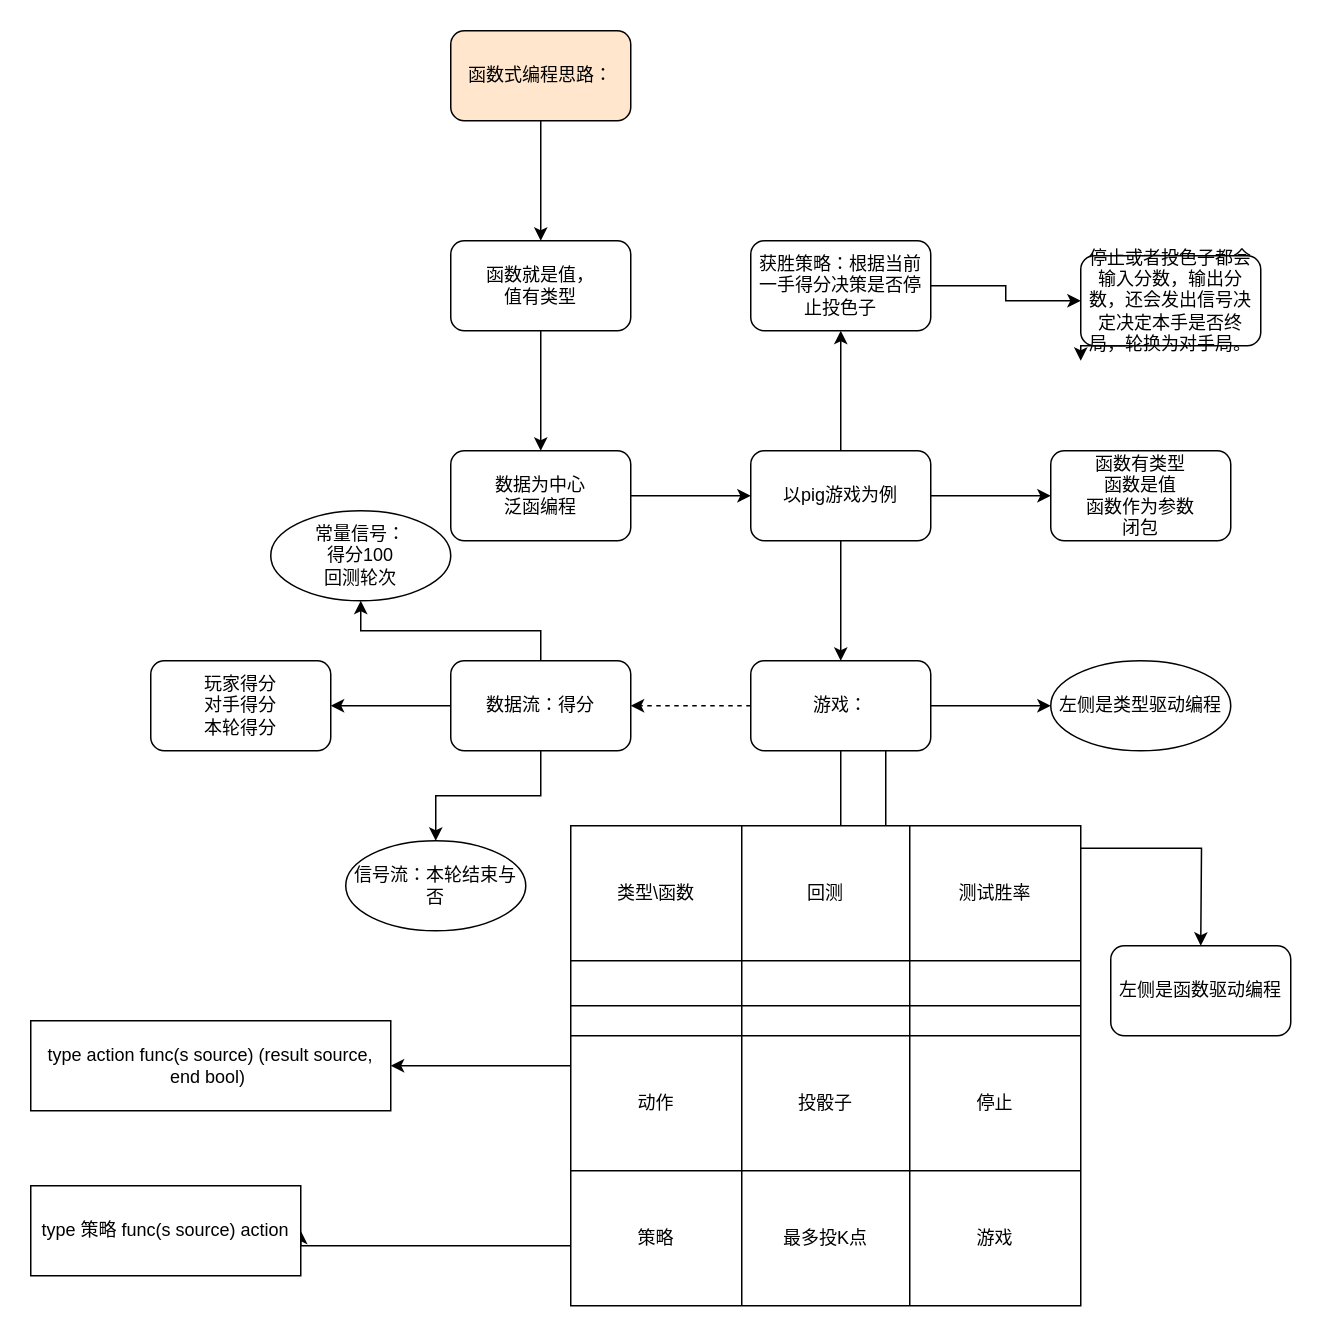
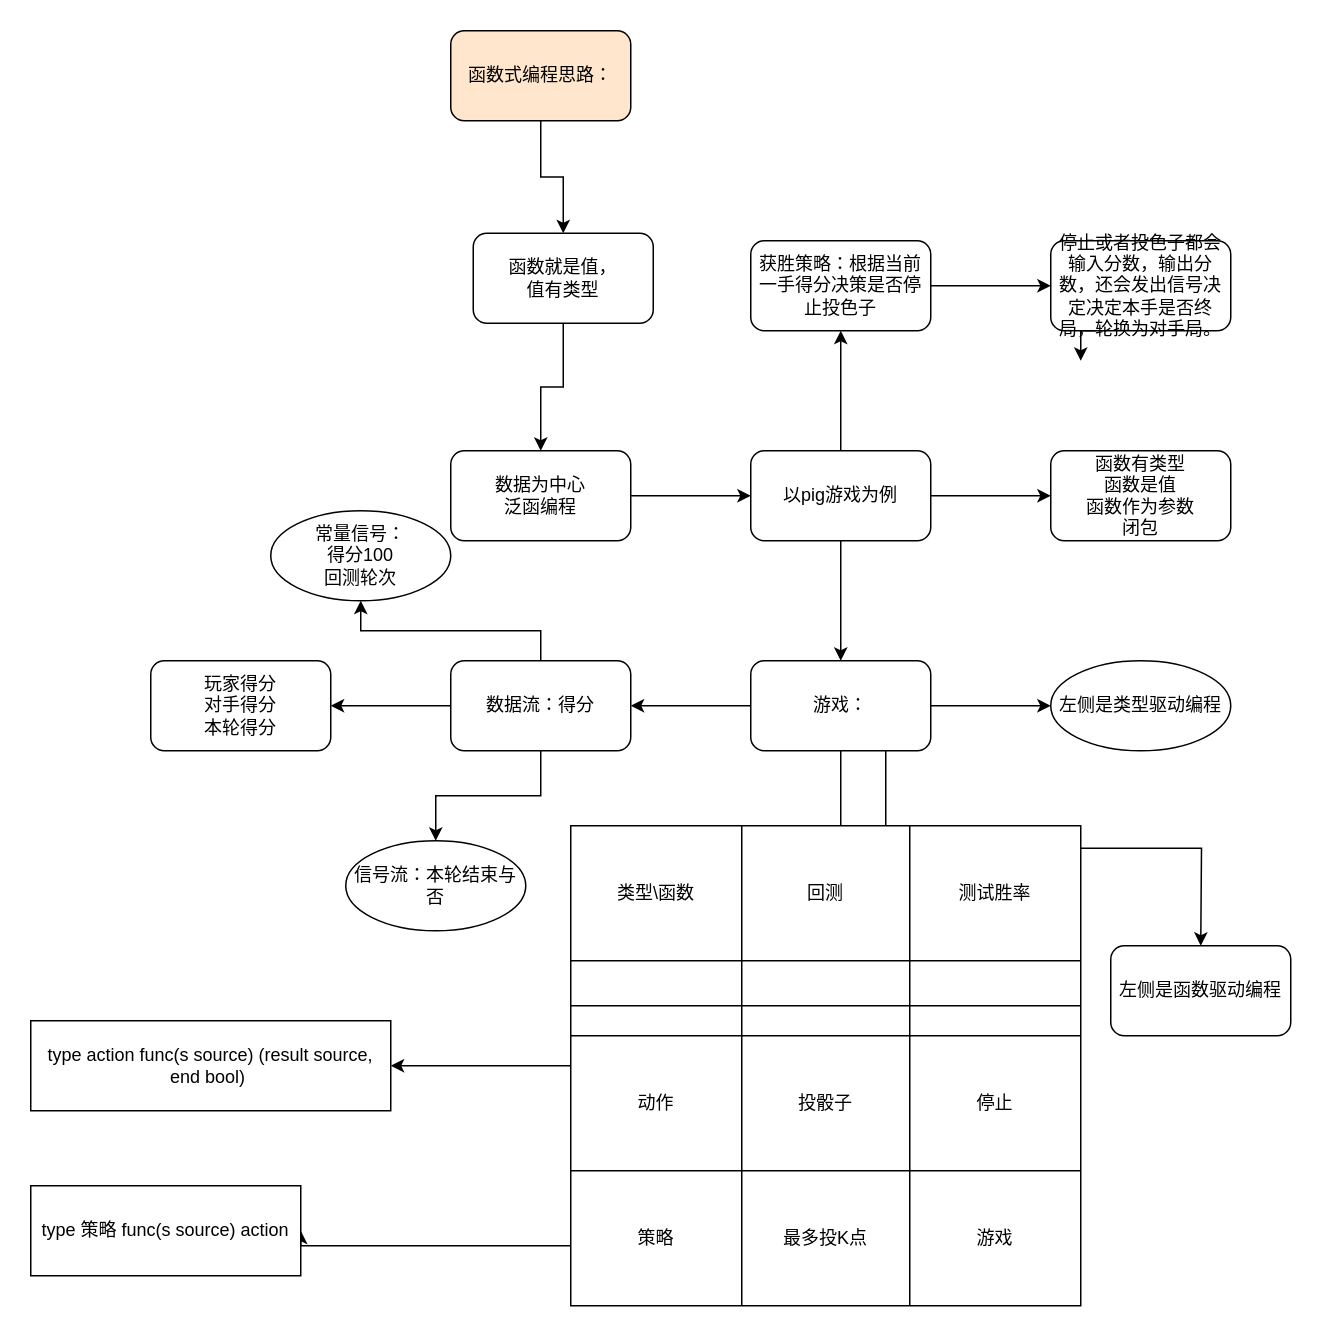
  <mxCell id="0" />
  <mxCell id="1" parent="0" />
  <mxCell id="2" value="" style="edgeStyle=orthogonalEdgeStyle;rounded=0;orthogonalLoop=1;jettySize=auto;html=1;" edge="1" parent="1" source="3" target="5"><mxGeometry relative="1" as="geometry" /></mxCell>
  <mxCell id="3" value="函数式编程思路：" style="rounded=1;whiteSpace=wrap;html=1;fillColor=#ffe6cc;" vertex="1" parent="1"><mxGeometry x="300" y="20" width="120" height="60" as="geometry" /></mxCell>
  <mxCell id="4" value="" style="edgeStyle=orthogonalEdgeStyle;rounded=0;orthogonalLoop=1;jettySize=auto;html=1;" edge="1" parent="1" source="5" target="7"><mxGeometry relative="1" as="geometry" /></mxCell>
- <mxCell id="5" value="函数就是值，&lt;br&gt;值有类型" style="whiteSpace=wrap;html=1;rounded=1;" vertex="1" parent="1"><mxGeometry x="300" y="160" width="120" height="60" as="geometry" /></mxCell>
+ <mxCell id="5" value="函数就是值，&lt;br&gt;值有类型" style="whiteSpace=wrap;html=1;rounded=1;" vertex="1" parent="1"><mxGeometry x="315" y="155" width="120" height="60" as="geometry" /></mxCell>
  <mxCell id="6" value="" style="edgeStyle=orthogonalEdgeStyle;rounded=0;orthogonalLoop=1;jettySize=auto;html=1;" edge="1" parent="1" source="7" target="11"><mxGeometry relative="1" as="geometry" /></mxCell>
  <mxCell id="7" value="数据为中心&lt;br&gt;泛函编程" style="whiteSpace=wrap;html=1;rounded=1;" vertex="1" parent="1"><mxGeometry x="300" y="300" width="120" height="60" as="geometry" /></mxCell>
  <mxCell id="8" value="" style="edgeStyle=orthogonalEdgeStyle;rounded=0;orthogonalLoop=1;jettySize=auto;html=1;" edge="1" parent="1" source="11" target="16"><mxGeometry relative="1" as="geometry" /></mxCell>
  <mxCell id="9" value="" style="edgeStyle=orthogonalEdgeStyle;rounded=0;orthogonalLoop=1;jettySize=auto;html=1;" edge="1" parent="1" source="11" target="17"><mxGeometry relative="1" as="geometry" /></mxCell>
  <mxCell id="10" value="" style="edgeStyle=orthogonalEdgeStyle;rounded=0;orthogonalLoop=1;jettySize=auto;html=1;" edge="1" parent="1" source="11" target="19"><mxGeometry relative="1" as="geometry" /></mxCell>
  <mxCell id="11" value="以pig游戏为例" style="whiteSpace=wrap;html=1;rounded=1;" vertex="1" parent="1"><mxGeometry x="500" y="300" width="120" height="60" as="geometry" /></mxCell>
  <mxCell id="12" value="" style="edgeStyle=orthogonalEdgeStyle;rounded=0;orthogonalLoop=1;jettySize=auto;html=1;" edge="1" parent="1" source="16" target="23"><mxGeometry relative="1" as="geometry" /></mxCell>
- <mxCell id="13" value="" style="edgeStyle=orthogonalEdgeStyle;rounded=0;orthogonalLoop=1;jettySize=auto;html=1;dashed=1;" edge="1" parent="1" source="16" target="51"><mxGeometry relative="1" as="geometry" /></mxCell>
+ <mxCell id="13" value="" style="edgeStyle=orthogonalEdgeStyle;rounded=0;orthogonalLoop=1;jettySize=auto;html=1;" edge="1" parent="1" source="16" target="51"><mxGeometry relative="1" as="geometry" /></mxCell>
  <mxCell id="14" value="" style="edgeStyle=orthogonalEdgeStyle;rounded=0;orthogonalLoop=1;jettySize=auto;html=1;" edge="1" parent="1" source="16" target="55"><mxGeometry relative="1" as="geometry" /></mxCell>
  <mxCell id="15" style="edgeStyle=orthogonalEdgeStyle;rounded=0;orthogonalLoop=1;jettySize=auto;html=1;exitX=0.75;exitY=1;exitDx=0;exitDy=0;" edge="1" parent="1" source="16"><mxGeometry relative="1" as="geometry"><mxPoint x="800" y="630" as="targetPoint" /></mxGeometry></mxCell>
  <mxCell id="16" value="游戏：" style="whiteSpace=wrap;html=1;rounded=1;" vertex="1" parent="1"><mxGeometry x="500" y="440" width="120" height="60" as="geometry" /></mxCell>
  <mxCell id="17" value="函数有类型&lt;br&gt;函数是值&lt;br&gt;函数作为参数&lt;br&gt;闭包" style="whiteSpace=wrap;html=1;rounded=1;" vertex="1" parent="1"><mxGeometry x="700" y="300" width="120" height="60" as="geometry" /></mxCell>
  <mxCell id="18" value="" style="edgeStyle=orthogonalEdgeStyle;rounded=0;orthogonalLoop=1;jettySize=auto;html=1;" edge="1" parent="1" source="19" target="21"><mxGeometry relative="1" as="geometry" /></mxCell>
  <mxCell id="19" value="获胜策略：根据当前一手得分决策是否停止投色子" style="whiteSpace=wrap;html=1;rounded=1;" vertex="1" parent="1"><mxGeometry x="500" y="160" width="120" height="60" as="geometry" /></mxCell>
  <mxCell id="20" style="edgeStyle=orthogonalEdgeStyle;rounded=0;orthogonalLoop=1;jettySize=auto;html=1;exitX=0.25;exitY=1;exitDx=0;exitDy=0;" edge="1" parent="1" source="21"><mxGeometry relative="1" as="geometry"><mxPoint x="720" y="240" as="targetPoint" /></mxGeometry></mxCell>
- <mxCell id="21" value="停止或者投色子都会输入分数，输出分数，还会发出信号决定决定本手是否终局，轮换为对手局。" style="whiteSpace=wrap;html=1;rounded=1;" vertex="1" parent="1"><mxGeometry x="720" y="170" width="120" height="60" as="geometry" /></mxCell>
+ <mxCell id="21" value="停止或者投色子都会输入分数，输出分数，还会发出信号决定决定本手是否终局，轮换为对手局。" style="whiteSpace=wrap;html=1;rounded=1;" vertex="1" parent="1"><mxGeometry x="700" y="160" width="120" height="60" as="geometry" /></mxCell>
  <mxCell id="22" value="" style="edgeStyle=orthogonalEdgeStyle;rounded=0;orthogonalLoop=1;jettySize=auto;html=1;" edge="1" parent="1" source="23" target="24"><mxGeometry relative="1" as="geometry" /></mxCell>
  <mxCell id="23" value="终局条件为分数 &amp;gt; 100,&lt;br&gt;-&amp;gt;&amp;nbsp;" style="whiteSpace=wrap;html=1;rounded=1;" vertex="1" parent="1"><mxGeometry x="500" y="580" width="120" height="60" as="geometry" /></mxCell>
  <mxCell id="24" value="" style="shape=waypoint;sketch=0;size=6;pointerEvents=1;points=[];fillColor=default;resizable=0;rotatable=0;perimeter=centerPerimeter;snapToPoint=1;rounded=1;" vertex="1" parent="1"><mxGeometry x="540" y="730" width="40" height="40" as="geometry" /></mxCell>
  <mxCell id="25" value="" style="edgeStyle=orthogonalEdgeStyle;rounded=0;orthogonalLoop=1;jettySize=auto;html=1;" edge="1" parent="1" source="27" target="57"><mxGeometry relative="1" as="geometry" /></mxCell>
  <mxCell id="26" value="" style="edgeStyle=orthogonalEdgeStyle;rounded=0;orthogonalLoop=1;jettySize=auto;html=1;entryX=1;entryY=0.5;entryDx=0;entryDy=0;" edge="1" parent="1" source="27" target="58"><mxGeometry relative="1" as="geometry"><Array as="points"><mxPoint x="200" y="830" /></Array></mxGeometry></mxCell>
  <mxCell id="27" value="" style="shape=table;startSize=0;container=1;collapsible=0;childLayout=tableLayout;" vertex="1" parent="1"><mxGeometry x="380" y="550" width="340" height="320" as="geometry" /></mxCell>
  <mxCell id="28" value="" style="shape=tableRow;horizontal=0;startSize=0;swimlaneHead=0;swimlaneBody=0;top=0;left=0;bottom=0;right=0;collapsible=0;dropTarget=0;fillColor=none;points=[[0,0.5],[1,0.5]];portConstraint=eastwest;" vertex="1" parent="27"><mxGeometry width="340" height="90" as="geometry" /></mxCell>
  <mxCell id="29" value="类型\函数" style="shape=partialRectangle;html=1;whiteSpace=wrap;connectable=0;overflow=hidden;fillColor=none;top=0;left=0;bottom=0;right=0;pointerEvents=1;" vertex="1" parent="28"><mxGeometry width="114" height="90" as="geometry"><mxRectangle width="114" height="90" as="alternateBounds" /></mxGeometry></mxCell>
  <mxCell id="30" value="回测" style="shape=partialRectangle;html=1;whiteSpace=wrap;connectable=0;overflow=hidden;fillColor=none;top=0;left=0;bottom=0;right=0;pointerEvents=1;" vertex="1" parent="28"><mxGeometry x="114" width="112" height="90" as="geometry"><mxRectangle width="112" height="90" as="alternateBounds" /></mxGeometry></mxCell>
  <mxCell id="31" value="测试胜率" style="shape=partialRectangle;html=1;whiteSpace=wrap;connectable=0;overflow=hidden;fillColor=none;top=0;left=0;bottom=0;right=0;pointerEvents=1;" vertex="1" parent="28"><mxGeometry x="226" width="114" height="90" as="geometry"><mxRectangle width="114" height="90" as="alternateBounds" /></mxGeometry></mxCell>
  <mxCell id="32" value="" style="shape=tableRow;horizontal=0;startSize=0;swimlaneHead=0;swimlaneBody=0;top=0;left=0;bottom=0;right=0;collapsible=0;dropTarget=0;fillColor=none;points=[[0,0.5],[1,0.5]];portConstraint=eastwest;" vertex="1" parent="27"><mxGeometry y="90" width="340" height="30" as="geometry" /></mxCell>
  <mxCell id="33" value="" style="shape=partialRectangle;html=1;whiteSpace=wrap;connectable=0;overflow=hidden;fillColor=none;top=0;left=0;bottom=0;right=0;pointerEvents=1;" vertex="1" parent="32"><mxGeometry width="114" height="30" as="geometry"><mxRectangle width="114" height="30" as="alternateBounds" /></mxGeometry></mxCell>
  <mxCell id="34" value="" style="shape=partialRectangle;html=1;whiteSpace=wrap;connectable=0;overflow=hidden;fillColor=none;top=0;left=0;bottom=0;right=0;pointerEvents=1;" vertex="1" parent="32"><mxGeometry x="114" width="112" height="30" as="geometry"><mxRectangle width="112" height="30" as="alternateBounds" /></mxGeometry></mxCell>
  <mxCell id="35" value="" style="shape=partialRectangle;html=1;whiteSpace=wrap;connectable=0;overflow=hidden;fillColor=none;top=0;left=0;bottom=0;right=0;pointerEvents=1;" vertex="1" parent="32"><mxGeometry x="226" width="114" height="30" as="geometry"><mxRectangle width="114" height="30" as="alternateBounds" /></mxGeometry></mxCell>
  <mxCell id="36" value="" style="shape=tableRow;horizontal=0;startSize=0;swimlaneHead=0;swimlaneBody=0;top=0;left=0;bottom=0;right=0;collapsible=0;dropTarget=0;fillColor=none;points=[[0,0.5],[1,0.5]];portConstraint=eastwest;" vertex="1" parent="27"><mxGeometry y="120" width="340" height="20" as="geometry" /></mxCell>
  <mxCell id="37" value="" style="shape=partialRectangle;html=1;whiteSpace=wrap;connectable=0;overflow=hidden;fillColor=none;top=0;left=0;bottom=0;right=0;pointerEvents=1;" vertex="1" parent="36"><mxGeometry width="114" height="20" as="geometry"><mxRectangle width="114" height="20" as="alternateBounds" /></mxGeometry></mxCell>
  <mxCell id="38" value="" style="shape=partialRectangle;html=1;whiteSpace=wrap;connectable=0;overflow=hidden;fillColor=none;top=0;left=0;bottom=0;right=0;pointerEvents=1;" vertex="1" parent="36"><mxGeometry x="114" width="112" height="20" as="geometry"><mxRectangle width="112" height="20" as="alternateBounds" /></mxGeometry></mxCell>
  <mxCell id="39" value="" style="shape=partialRectangle;html=1;whiteSpace=wrap;connectable=0;overflow=hidden;fillColor=none;top=0;left=0;bottom=0;right=0;pointerEvents=1;" vertex="1" parent="36"><mxGeometry x="226" width="114" height="20" as="geometry"><mxRectangle width="114" height="20" as="alternateBounds" /></mxGeometry></mxCell>
  <mxCell id="40" value="" style="shape=tableRow;horizontal=0;startSize=0;swimlaneHead=0;swimlaneBody=0;top=0;left=0;bottom=0;right=0;collapsible=0;dropTarget=0;fillColor=none;points=[[0,0.5],[1,0.5]];portConstraint=eastwest;" vertex="1" parent="27"><mxGeometry y="140" width="340" height="90" as="geometry" /></mxCell>
  <mxCell id="41" value="动作" style="shape=partialRectangle;html=1;whiteSpace=wrap;connectable=0;overflow=hidden;fillColor=none;top=0;left=0;bottom=0;right=0;pointerEvents=1;" vertex="1" parent="40"><mxGeometry width="114" height="90" as="geometry"><mxRectangle width="114" height="90" as="alternateBounds" /></mxGeometry></mxCell>
  <mxCell id="42" value="投骰子" style="shape=partialRectangle;html=1;whiteSpace=wrap;connectable=0;overflow=hidden;fillColor=none;top=0;left=0;bottom=0;right=0;pointerEvents=1;" vertex="1" parent="40"><mxGeometry x="114" width="112" height="90" as="geometry"><mxRectangle width="112" height="90" as="alternateBounds" /></mxGeometry></mxCell>
  <mxCell id="43" value="停止" style="shape=partialRectangle;html=1;whiteSpace=wrap;connectable=0;overflow=hidden;fillColor=none;top=0;left=0;bottom=0;right=0;pointerEvents=1;" vertex="1" parent="40"><mxGeometry x="226" width="114" height="90" as="geometry"><mxRectangle width="114" height="90" as="alternateBounds" /></mxGeometry></mxCell>
  <mxCell id="44" value="" style="shape=tableRow;horizontal=0;startSize=0;swimlaneHead=0;swimlaneBody=0;top=0;left=0;bottom=0;right=0;collapsible=0;dropTarget=0;fillColor=none;points=[[0,0.5],[1,0.5]];portConstraint=eastwest;" vertex="1" parent="27"><mxGeometry y="230" width="340" height="90" as="geometry" /></mxCell>
  <mxCell id="45" value="策略" style="shape=partialRectangle;html=1;whiteSpace=wrap;connectable=0;overflow=hidden;fillColor=none;top=0;left=0;bottom=0;right=0;pointerEvents=1;" vertex="1" parent="44"><mxGeometry width="114" height="90" as="geometry"><mxRectangle width="114" height="90" as="alternateBounds" /></mxGeometry></mxCell>
  <mxCell id="46" value="最多投K点" style="shape=partialRectangle;html=1;whiteSpace=wrap;connectable=0;overflow=hidden;fillColor=none;top=0;left=0;bottom=0;right=0;pointerEvents=1;" vertex="1" parent="44"><mxGeometry x="114" width="112" height="90" as="geometry"><mxRectangle width="112" height="90" as="alternateBounds" /></mxGeometry></mxCell>
  <mxCell id="47" value="游戏" style="shape=partialRectangle;html=1;whiteSpace=wrap;connectable=0;overflow=hidden;fillColor=none;top=0;left=0;bottom=0;right=0;pointerEvents=1;" vertex="1" parent="44"><mxGeometry x="226" width="114" height="90" as="geometry"><mxRectangle width="114" height="90" as="alternateBounds" /></mxGeometry></mxCell>
  <mxCell id="48" value="" style="edgeStyle=orthogonalEdgeStyle;rounded=0;orthogonalLoop=1;jettySize=auto;html=1;" edge="1" parent="1" source="51" target="52"><mxGeometry relative="1" as="geometry" /></mxCell>
  <mxCell id="49" value="" style="edgeStyle=orthogonalEdgeStyle;rounded=0;orthogonalLoop=1;jettySize=auto;html=1;" edge="1" parent="1" source="51" target="53"><mxGeometry relative="1" as="geometry" /></mxCell>
  <mxCell id="50" value="" style="edgeStyle=orthogonalEdgeStyle;rounded=0;orthogonalLoop=1;jettySize=auto;html=1;" edge="1" parent="1" source="51" target="54"><mxGeometry relative="1" as="geometry" /></mxCell>
  <mxCell id="51" value="数据流：得分" style="whiteSpace=wrap;html=1;rounded=1;" vertex="1" parent="1"><mxGeometry x="300" y="440" width="120" height="60" as="geometry" /></mxCell>
  <mxCell id="52" value="玩家得分&lt;br&gt;对手得分&lt;br&gt;本轮得分" style="whiteSpace=wrap;html=1;rounded=1;" vertex="1" parent="1"><mxGeometry x="100" y="440" width="120" height="60" as="geometry" /></mxCell>
  <mxCell id="53" value="信号流：本轮结束与否" style="ellipse;whiteSpace=wrap;html=1;rounded=1;" vertex="1" parent="1"><mxGeometry x="230" y="560" width="120" height="60" as="geometry" /></mxCell>
  <mxCell id="54" value="常量信号：&lt;br&gt;得分100&lt;br&gt;回测轮次&lt;br&gt;" style="ellipse;whiteSpace=wrap;html=1;rounded=1;" vertex="1" parent="1"><mxGeometry x="180" y="340" width="120" height="60" as="geometry" /></mxCell>
  <mxCell id="55" value="左侧是类型驱动编程" style="ellipse;whiteSpace=wrap;html=1;rounded=1;" vertex="1" parent="1"><mxGeometry x="700" y="440" width="120" height="60" as="geometry" /></mxCell>
  <mxCell id="56" value="左侧是函数驱动编程" style="rounded=1;whiteSpace=wrap;html=1;" vertex="1" parent="1"><mxGeometry x="740" y="630" width="120" height="60" as="geometry" /></mxCell>
  <mxCell id="57" value="type action func(s source) (result source, end bool)&amp;nbsp;" style="whiteSpace=wrap;html=1;startSize=0;" vertex="1" parent="1"><mxGeometry x="20" y="680" width="240" height="60" as="geometry" /></mxCell>
  <mxCell id="58" value="type 策略 func(s source) action" style="whiteSpace=wrap;html=1;startSize=0;" vertex="1" parent="1"><mxGeometry x="20" y="790" width="180" height="60" as="geometry" /></mxCell>
